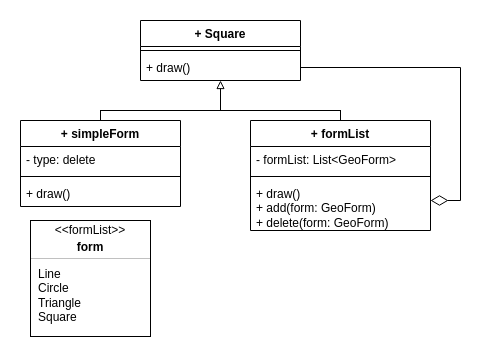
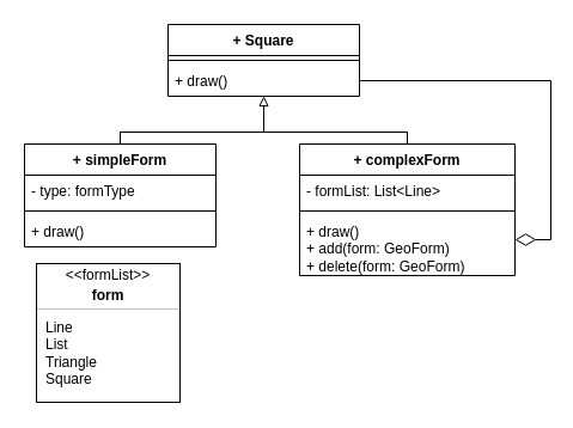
  <mxCell id="0" />
  <mxCell id="1" parent="0" />
  <mxCell id="2" value="+ Square" style="swimlane;fontStyle=1;align=center;verticalAlign=top;childLayout=stackLayout;horizontal=1;startSize=26;horizontalStack=0;resizeParent=1;resizeParentMax=0;resizeLast=0;collapsible=1;marginBottom=0;whiteSpace=wrap;html=1;" vertex="1" parent="1"><mxGeometry x="140" y="20" width="160" height="60" as="geometry" /></mxCell>
  <mxCell id="3" value="" style="line;strokeWidth=1;fillColor=none;align=left;verticalAlign=middle;spacingTop=-1;spacingLeft=3;spacingRight=3;rotatable=0;labelPosition=right;points=[];portConstraint=eastwest;strokeColor=inherit;" vertex="1" parent="2"><mxGeometry y="26" width="160" height="8" as="geometry" /></mxCell>
  <mxCell id="4" value="+ draw()" style="text;strokeColor=none;fillColor=none;align=left;verticalAlign=top;spacingLeft=4;spacingRight=4;overflow=hidden;rotatable=0;points=[[0,0.5],[1,0.5]];portConstraint=eastwest;whiteSpace=wrap;html=1;" vertex="1" parent="2"><mxGeometry y="34" width="160" height="26" as="geometry" /></mxCell>
- <mxCell id="5" value="+ formList" style="swimlane;fontStyle=1;align=center;verticalAlign=top;childLayout=stackLayout;horizontal=1;startSize=26;horizontalStack=0;resizeParent=1;resizeParentMax=0;resizeLast=0;collapsible=1;marginBottom=0;whiteSpace=wrap;html=1;" vertex="1" parent="1"><mxGeometry x="250" y="120" width="180" height="110" as="geometry" /></mxCell>
- <mxCell id="6" value="- formList: List&amp;lt;GeoForm&amp;gt;" style="text;strokeColor=none;fillColor=none;align=left;verticalAlign=top;spacingLeft=4;spacingRight=4;overflow=hidden;rotatable=0;points=[[0,0.5],[1,0.5]];portConstraint=eastwest;whiteSpace=wrap;html=1;" vertex="1" parent="5"><mxGeometry y="26" width="180" height="26" as="geometry" /></mxCell>
+ <mxCell id="5" value="+ complexForm" style="swimlane;fontStyle=1;align=center;verticalAlign=top;childLayout=stackLayout;horizontal=1;startSize=26;horizontalStack=0;resizeParent=1;resizeParentMax=0;resizeLast=0;collapsible=1;marginBottom=0;whiteSpace=wrap;html=1;" vertex="1" parent="1"><mxGeometry x="250" y="120" width="180" height="110" as="geometry" /></mxCell>
+ <mxCell id="6" value="- formList: List&amp;lt;Line&amp;gt;" style="text;strokeColor=none;fillColor=none;align=left;verticalAlign=top;spacingLeft=4;spacingRight=4;overflow=hidden;rotatable=0;points=[[0,0.5],[1,0.5]];portConstraint=eastwest;whiteSpace=wrap;html=1;" vertex="1" parent="5"><mxGeometry y="26" width="180" height="26" as="geometry" /></mxCell>
  <mxCell id="7" value="" style="line;strokeWidth=1;fillColor=none;align=left;verticalAlign=middle;spacingTop=-1;spacingLeft=3;spacingRight=3;rotatable=0;labelPosition=right;points=[];portConstraint=eastwest;strokeColor=inherit;" vertex="1" parent="5"><mxGeometry y="52" width="180" height="8" as="geometry" /></mxCell>
  <mxCell id="8" value="+ draw()&lt;div&gt;+ add(form: GeoForm)&lt;/div&gt;&lt;div&gt;+ delete(form: GeoForm)&lt;/div&gt;" style="text;strokeColor=none;fillColor=none;align=left;verticalAlign=top;spacingLeft=4;spacingRight=4;overflow=hidden;rotatable=0;points=[[0,0.5],[1,0.5]];portConstraint=eastwest;whiteSpace=wrap;html=1;" vertex="1" parent="5"><mxGeometry y="60" width="180" height="50" as="geometry" /></mxCell>
  <mxCell id="9" value="" style="html=1;verticalAlign=bottom;labelBackgroundColor=none;endArrow=block;endFill=0;rounded=0;" edge="1" parent="1"><mxGeometry width="160" relative="1" as="geometry"><mxPoint x="220" y="110" as="sourcePoint" /><mxPoint x="220" y="80" as="targetPoint" /></mxGeometry></mxCell>
  <mxCell id="10" value="" style="html=1;verticalAlign=bottom;labelBackgroundColor=none;endArrow=none;endFill=0;rounded=0;" edge="1" parent="1"><mxGeometry width="160" relative="1" as="geometry"><mxPoint x="100" y="110" as="sourcePoint" /><mxPoint x="220.5" y="110" as="targetPoint" /></mxGeometry></mxCell>
  <mxCell id="11" value="" style="html=1;verticalAlign=bottom;labelBackgroundColor=none;endArrow=none;endFill=0;rounded=0;" edge="1" parent="1"><mxGeometry width="160" relative="1" as="geometry"><mxPoint x="218" y="110" as="sourcePoint" /><mxPoint x="340" y="110" as="targetPoint" /></mxGeometry></mxCell>
  <mxCell id="12" value="" style="html=1;verticalAlign=bottom;labelBackgroundColor=none;endArrow=none;endFill=0;rounded=0;" edge="1" parent="1"><mxGeometry width="160" relative="1" as="geometry"><mxPoint x="100" y="120" as="sourcePoint" /><mxPoint x="100" y="109.5" as="targetPoint" /></mxGeometry></mxCell>
  <mxCell id="13" value="" style="html=1;verticalAlign=bottom;labelBackgroundColor=none;endArrow=none;endFill=0;rounded=0;" edge="1" parent="1"><mxGeometry width="160" relative="1" as="geometry"><mxPoint x="340" y="120" as="sourcePoint" /><mxPoint x="340" y="109.5" as="targetPoint" /></mxGeometry></mxCell>
  <mxCell id="14" style="edgeStyle=orthogonalEdgeStyle;rounded=0;orthogonalLoop=1;jettySize=auto;html=1;entryX=1;entryY=0.4;entryDx=0;entryDy=0;entryPerimeter=0;endArrow=diamondThin;endFill=0;endSize=15;" edge="1" parent="1" source="4" target="8"><mxGeometry relative="1" as="geometry" /></mxCell>
  <mxCell id="15" value="+ simpleForm" style="swimlane;fontStyle=1;align=center;verticalAlign=top;childLayout=stackLayout;horizontal=1;startSize=26;horizontalStack=0;resizeParent=1;resizeParentMax=0;resizeLast=0;collapsible=1;marginBottom=0;whiteSpace=wrap;html=1;" vertex="1" parent="1"><mxGeometry x="20" y="120" width="160" height="86" as="geometry" /></mxCell>
- <mxCell id="16" value="-&lt;span style=&quot;background-color: initial;&quot;&gt;&amp;nbsp;type: delete&lt;/span&gt;" style="text;strokeColor=none;fillColor=none;align=left;verticalAlign=top;spacingLeft=4;spacingRight=4;overflow=hidden;rotatable=0;points=[[0,0.5],[1,0.5]];portConstraint=eastwest;whiteSpace=wrap;html=1;" vertex="1" parent="15"><mxGeometry y="26" width="160" height="26" as="geometry" /></mxCell>
+ <mxCell id="16" value="-&lt;span style=&quot;background-color: initial;&quot;&gt;&amp;nbsp;type: formType&lt;/span&gt;" style="text;strokeColor=none;fillColor=none;align=left;verticalAlign=top;spacingLeft=4;spacingRight=4;overflow=hidden;rotatable=0;points=[[0,0.5],[1,0.5]];portConstraint=eastwest;whiteSpace=wrap;html=1;" vertex="1" parent="15"><mxGeometry y="26" width="160" height="26" as="geometry" /></mxCell>
  <mxCell id="17" value="" style="line;strokeWidth=1;fillColor=none;align=left;verticalAlign=middle;spacingTop=-1;spacingLeft=3;spacingRight=3;rotatable=0;labelPosition=right;points=[];portConstraint=eastwest;strokeColor=inherit;" vertex="1" parent="15"><mxGeometry y="52" width="160" height="8" as="geometry" /></mxCell>
  <mxCell id="18" value="+ draw()" style="text;strokeColor=none;fillColor=none;align=left;verticalAlign=top;spacingLeft=4;spacingRight=4;overflow=hidden;rotatable=0;points=[[0,0.5],[1,0.5]];portConstraint=eastwest;whiteSpace=wrap;html=1;" vertex="1" parent="15"><mxGeometry y="60" width="160" height="26" as="geometry" /></mxCell>
  <mxCell id="19" value="" style="fontStyle=1;align=center;verticalAlign=middle;childLayout=stackLayout;horizontal=1;horizontalStack=0;resizeParent=1;resizeParentMax=0;resizeLast=0;marginBottom=0;" vertex="1" parent="1"><mxGeometry x="30" y="220" width="120" height="116" as="geometry" /></mxCell>
  <mxCell id="20" value="&amp;lt;&amp;lt;formList&amp;gt;&amp;gt;" style="html=1;align=center;spacing=0;verticalAlign=middle;strokeColor=none;fillColor=none;whiteSpace=wrap;" vertex="1" parent="19"><mxGeometry width="120" height="20" as="geometry" /></mxCell>
  <mxCell id="21" value="form" style="html=1;align=center;spacing=0;verticalAlign=middle;strokeColor=none;fillColor=none;whiteSpace=wrap;fontStyle=1;" vertex="1" parent="19"><mxGeometry y="20" width="120" height="14" as="geometry" /></mxCell>
  <mxCell id="22" value="" style="line;strokeWidth=0.25;fillColor=none;align=left;verticalAlign=middle;spacingTop=-1;spacingLeft=3;spacingRight=3;rotatable=0;labelPosition=right;points=[];portConstraint=eastwest;" vertex="1" parent="19"><mxGeometry y="34" width="120" height="8" as="geometry" /></mxCell>
- <mxCell id="23" value="&lt;div&gt;Line&lt;/div&gt;Circle&lt;div&gt;Triangle&lt;/div&gt;&lt;div&gt;Square&lt;/div&gt;" style="html=1;align=left;spacing=0;spacingLeft=8;verticalAlign=top;strokeColor=none;fillColor=none;whiteSpace=wrap;" vertex="1" parent="19"><mxGeometry y="42" width="120" height="68" as="geometry" /></mxCell>
+ <mxCell id="23" value="&lt;div&gt;Line&lt;/div&gt;List&lt;div&gt;Triangle&lt;/div&gt;&lt;div&gt;Square&lt;/div&gt;" style="html=1;align=left;spacing=0;spacingLeft=8;verticalAlign=top;strokeColor=none;fillColor=none;whiteSpace=wrap;" vertex="1" parent="19"><mxGeometry y="42" width="120" height="68" as="geometry" /></mxCell>
  <mxCell id="24" value="" style="html=1;align=left;spacing=0;spacingLeft=8;verticalAlign=middle;strokeColor=none;fillColor=none;whiteSpace=wrap;" vertex="1" parent="19"><mxGeometry y="110" width="120" height="6" as="geometry" /></mxCell>
